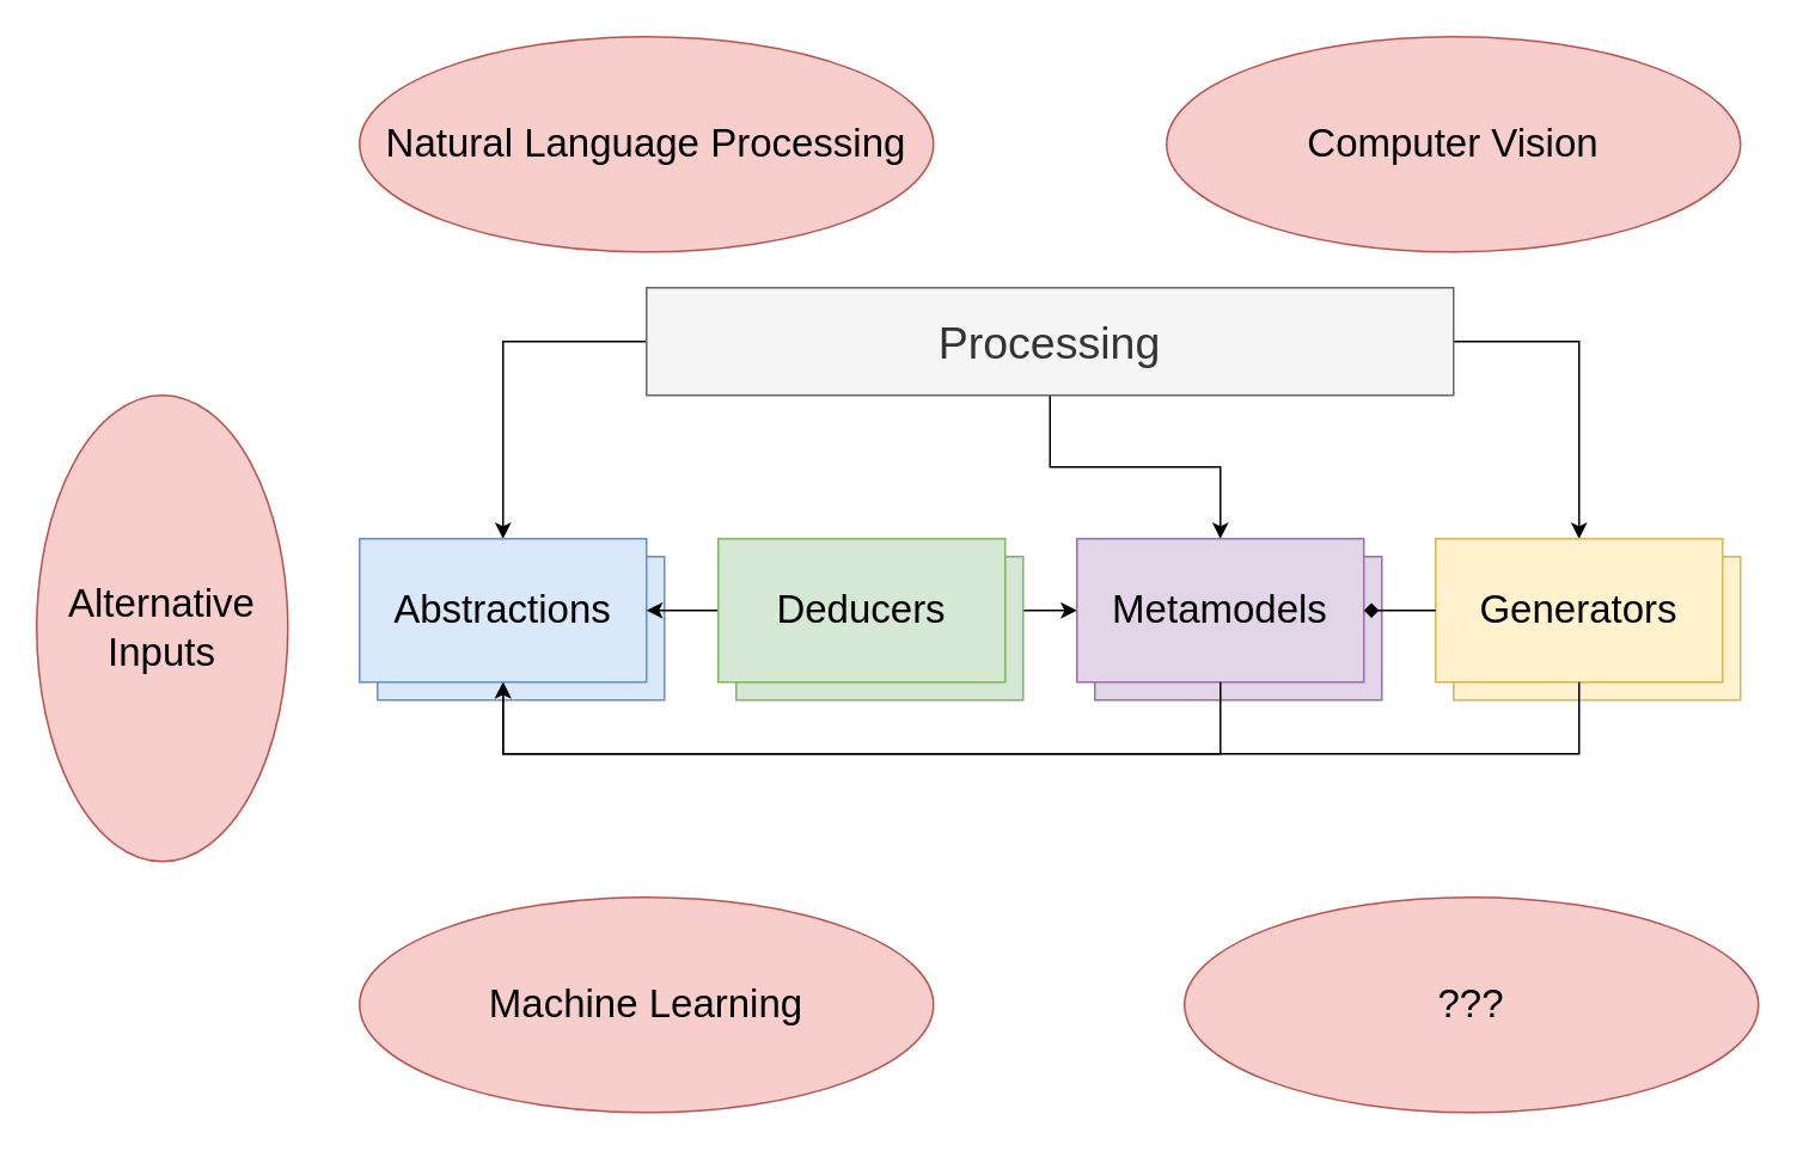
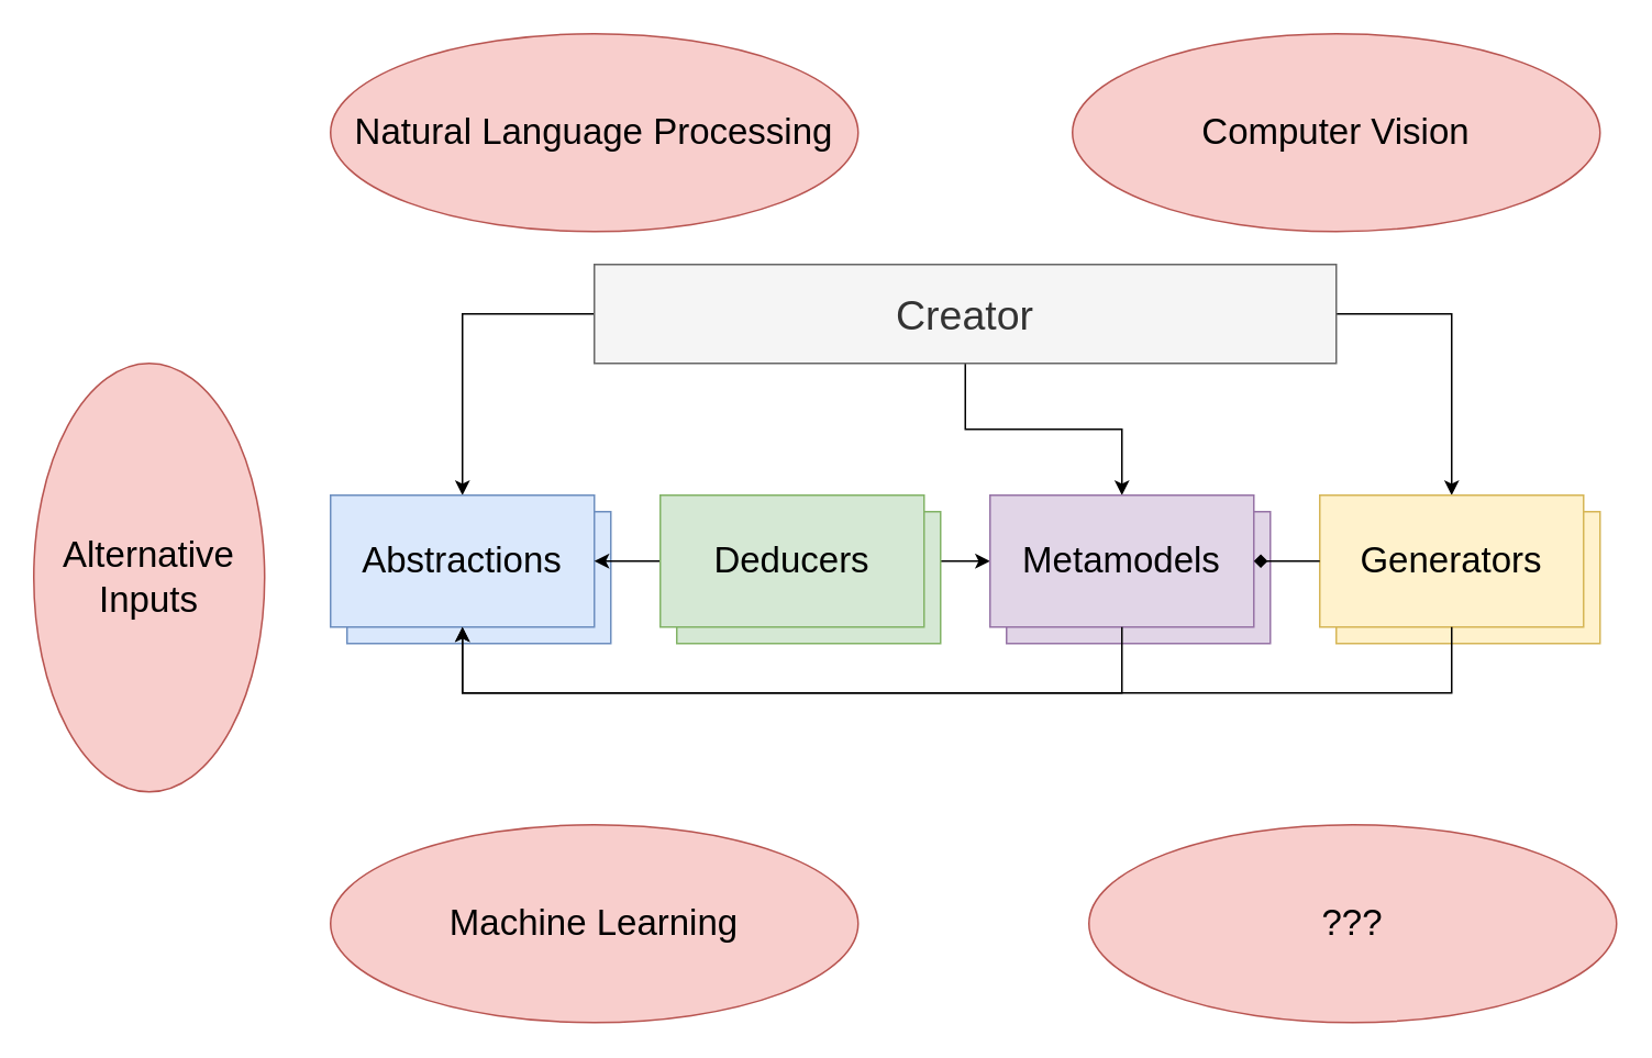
  <mxCell id="0" />
  <mxCell id="1" parent="0" />
  <mxCell id="2" style="edgeStyle=orthogonalEdgeStyle;rounded=0;orthogonalLoop=1;jettySize=auto;html=1;exitX=1;exitY=0.5;exitDx=0;exitDy=0;entryX=0;entryY=0.5;entryDx=0;entryDy=0;" parent="1" source="13" target="16" edge="1"><mxGeometry relative="1" as="geometry" /></mxCell>
  <mxCell id="3" style="edgeStyle=orthogonalEdgeStyle;rounded=0;orthogonalLoop=1;jettySize=auto;html=1;exitX=0;exitY=0.5;exitDx=0;exitDy=0;entryX=0.5;entryY=0;entryDx=0;entryDy=0;" parent="1" source="6" target="9" edge="1"><mxGeometry relative="1" as="geometry" /></mxCell>
  <mxCell id="4" style="edgeStyle=orthogonalEdgeStyle;rounded=0;orthogonalLoop=1;jettySize=auto;html=1;exitX=0.5;exitY=1;exitDx=0;exitDy=0;entryX=0.5;entryY=0;entryDx=0;entryDy=0;" parent="1" source="6" target="16" edge="1"><mxGeometry relative="1" as="geometry" /></mxCell>
  <mxCell id="5" style="edgeStyle=orthogonalEdgeStyle;rounded=0;orthogonalLoop=1;jettySize=auto;html=1;exitX=1;exitY=0.5;exitDx=0;exitDy=0;entryX=0.5;entryY=0;entryDx=0;entryDy=0;" parent="1" source="6" target="19" edge="1"><mxGeometry relative="1" as="geometry" /></mxCell>
- <mxCell id="6" value="Processing" style="rounded=0;whiteSpace=wrap;html=1;fontSize=25;fillColor=#f5f5f5;strokeColor=#666666;fontColor=#333333;fontStyle=0" parent="1" vertex="1"><mxGeometry x="360" y="160" width="450" height="60" as="geometry" /></mxCell>
+ <mxCell id="6" value="Creator" style="rounded=0;whiteSpace=wrap;html=1;fontSize=25;fillColor=#f5f5f5;strokeColor=#666666;fontColor=#333333;fontStyle=0" parent="1" vertex="1"><mxGeometry x="360" y="160" width="450" height="60" as="geometry" /></mxCell>
  <mxCell id="7" value="" style="group" parent="1" vertex="1" connectable="0"><mxGeometry x="200" y="300" width="170" height="90" as="geometry" /></mxCell>
  <mxCell id="8" value="" style="rounded=0;whiteSpace=wrap;html=1;fontSize=22;fillColor=#dae8fc;strokeColor=#6c8ebf;" parent="7" vertex="1"><mxGeometry x="10" y="10" width="160" height="80" as="geometry" /></mxCell>
  <mxCell id="9" value="Abstractions" style="rounded=0;whiteSpace=wrap;html=1;fontSize=22;fillColor=#dae8fc;strokeColor=#6c8ebf;" parent="7" vertex="1"><mxGeometry width="160" height="80" as="geometry" /></mxCell>
  <mxCell id="10" style="edgeStyle=orthogonalEdgeStyle;rounded=0;orthogonalLoop=1;jettySize=auto;html=1;exitX=0;exitY=0.5;exitDx=0;exitDy=0;entryX=1;entryY=0.5;entryDx=0;entryDy=0;" parent="1" source="13" target="9" edge="1"><mxGeometry relative="1" as="geometry" /></mxCell>
  <mxCell id="11" value="" style="group" parent="1" vertex="1" connectable="0"><mxGeometry x="400" y="300" width="170" height="90" as="geometry" /></mxCell>
  <mxCell id="12" value="" style="rounded=0;whiteSpace=wrap;html=1;fontSize=22;fillColor=#d5e8d4;strokeColor=#82b366;" parent="11" vertex="1"><mxGeometry x="10" y="10" width="160" height="80" as="geometry" /></mxCell>
  <mxCell id="13" value="Deducers" style="rounded=0;whiteSpace=wrap;html=1;fontSize=22;fillColor=#d5e8d4;strokeColor=#82b366;" parent="11" vertex="1"><mxGeometry width="160" height="80" as="geometry" /></mxCell>
  <mxCell id="14" value="" style="group" parent="1" vertex="1" connectable="0"><mxGeometry x="600" y="300" width="170" height="90" as="geometry" /></mxCell>
  <mxCell id="15" value="" style="rounded=0;whiteSpace=wrap;html=1;fontSize=22;fillColor=#e1d5e7;strokeColor=#9673a6;" parent="14" vertex="1"><mxGeometry x="10" y="10" width="160" height="80" as="geometry" /></mxCell>
  <mxCell id="16" value="Metamodels" style="rounded=0;whiteSpace=wrap;html=1;fontSize=22;fillColor=#e1d5e7;strokeColor=#9673a6;" parent="14" vertex="1"><mxGeometry width="160" height="80" as="geometry" /></mxCell>
  <mxCell id="17" value="" style="group" parent="1" vertex="1" connectable="0"><mxGeometry x="800" y="300" width="170" height="90" as="geometry" /></mxCell>
  <mxCell id="18" value="" style="rounded=0;whiteSpace=wrap;html=1;fontSize=22;fillColor=#fff2cc;strokeColor=#d6b656;" parent="17" vertex="1"><mxGeometry x="10" y="10" width="160" height="80" as="geometry" /></mxCell>
  <mxCell id="19" value="Generators" style="rounded=0;whiteSpace=wrap;html=1;fontSize=22;fillColor=#fff2cc;strokeColor=#d6b656;" parent="17" vertex="1"><mxGeometry width="160" height="80" as="geometry" /></mxCell>
  <mxCell id="20" style="edgeStyle=orthogonalEdgeStyle;rounded=0;orthogonalLoop=1;jettySize=auto;html=1;exitX=0.5;exitY=1;exitDx=0;exitDy=0;entryX=0.5;entryY=1;entryDx=0;entryDy=0;" parent="1" source="16" target="9" edge="1"><mxGeometry relative="1" as="geometry"><Array as="points"><mxPoint x="680" y="420" /><mxPoint x="280" y="420" /></Array></mxGeometry></mxCell>
  <mxCell id="21" style="edgeStyle=orthogonalEdgeStyle;rounded=0;orthogonalLoop=1;jettySize=auto;html=1;exitX=0.5;exitY=1;exitDx=0;exitDy=0;entryX=0.5;entryY=1;entryDx=0;entryDy=0;" parent="1" source="19" target="9" edge="1"><mxGeometry relative="1" as="geometry"><Array as="points"><mxPoint x="880" y="420" /><mxPoint x="280" y="420" /></Array></mxGeometry></mxCell>
  <mxCell id="22" style="edgeStyle=orthogonalEdgeStyle;rounded=0;orthogonalLoop=1;jettySize=auto;html=1;exitX=0;exitY=0.5;exitDx=0;exitDy=0;entryX=1;entryY=0.5;entryDx=0;entryDy=0;endArrow=diamond;" parent="1" source="19" target="16" edge="1"><mxGeometry relative="1" as="geometry" /></mxCell>
  <mxCell id="23" value="Natural Language Processing" style="ellipse;whiteSpace=wrap;html=1;fontSize=22;fillColor=#f8cecc;strokeColor=#b85450;" parent="1" vertex="1"><mxGeometry x="200" y="20" width="320" height="120" as="geometry" /></mxCell>
  <mxCell id="24" value="Machine Learning" style="ellipse;whiteSpace=wrap;html=1;fontSize=22;fillColor=#f8cecc;strokeColor=#b85450;" parent="1" vertex="1"><mxGeometry x="200" y="500" width="320" height="120" as="geometry" /></mxCell>
  <mxCell id="25" value="Computer Vision" style="ellipse;whiteSpace=wrap;html=1;fontSize=22;fillColor=#f8cecc;strokeColor=#b85450;" parent="1" vertex="1"><mxGeometry x="650" y="20" width="320" height="120" as="geometry" /></mxCell>
  <mxCell id="26" value="???" style="ellipse;whiteSpace=wrap;html=1;fontSize=22;fillColor=#f8cecc;strokeColor=#b85450;" parent="1" vertex="1"><mxGeometry x="660" y="500" width="320" height="120" as="geometry" /></mxCell>
  <mxCell id="27" value="Alternative Inputs" style="ellipse;whiteSpace=wrap;html=1;fontSize=22;fillColor=#f8cecc;strokeColor=#b85450;" parent="1" vertex="1"><mxGeometry x="20" y="220" width="140" height="260" as="geometry" /></mxCell>
